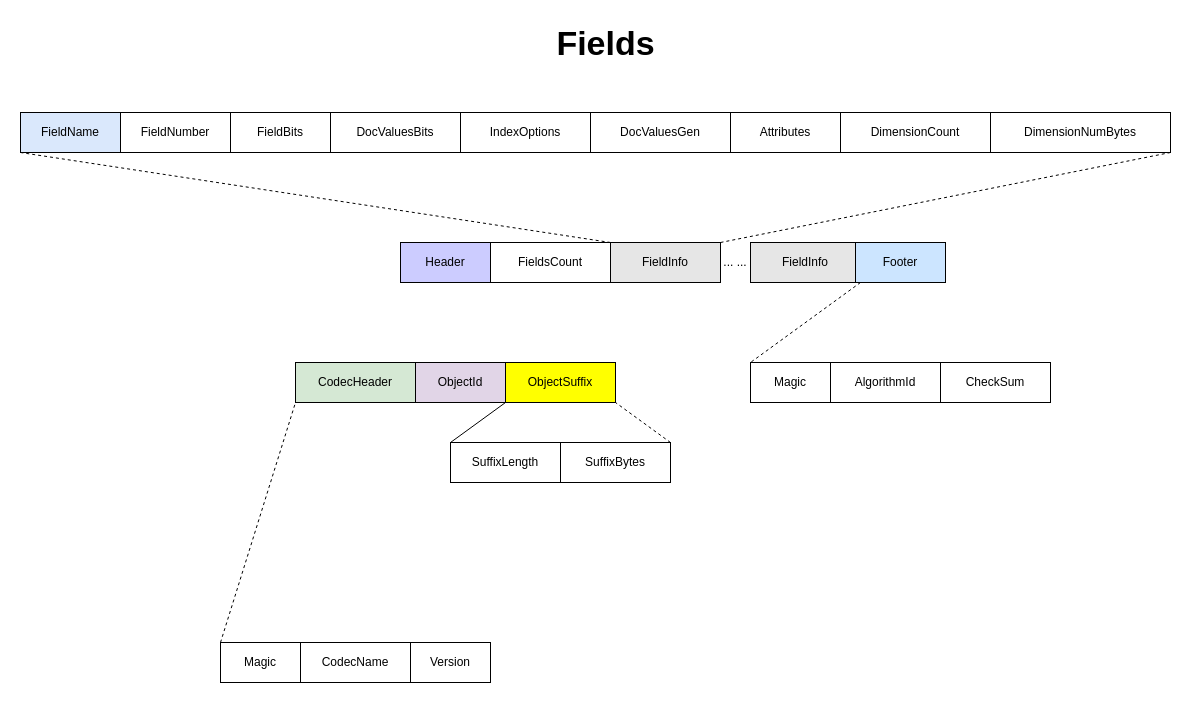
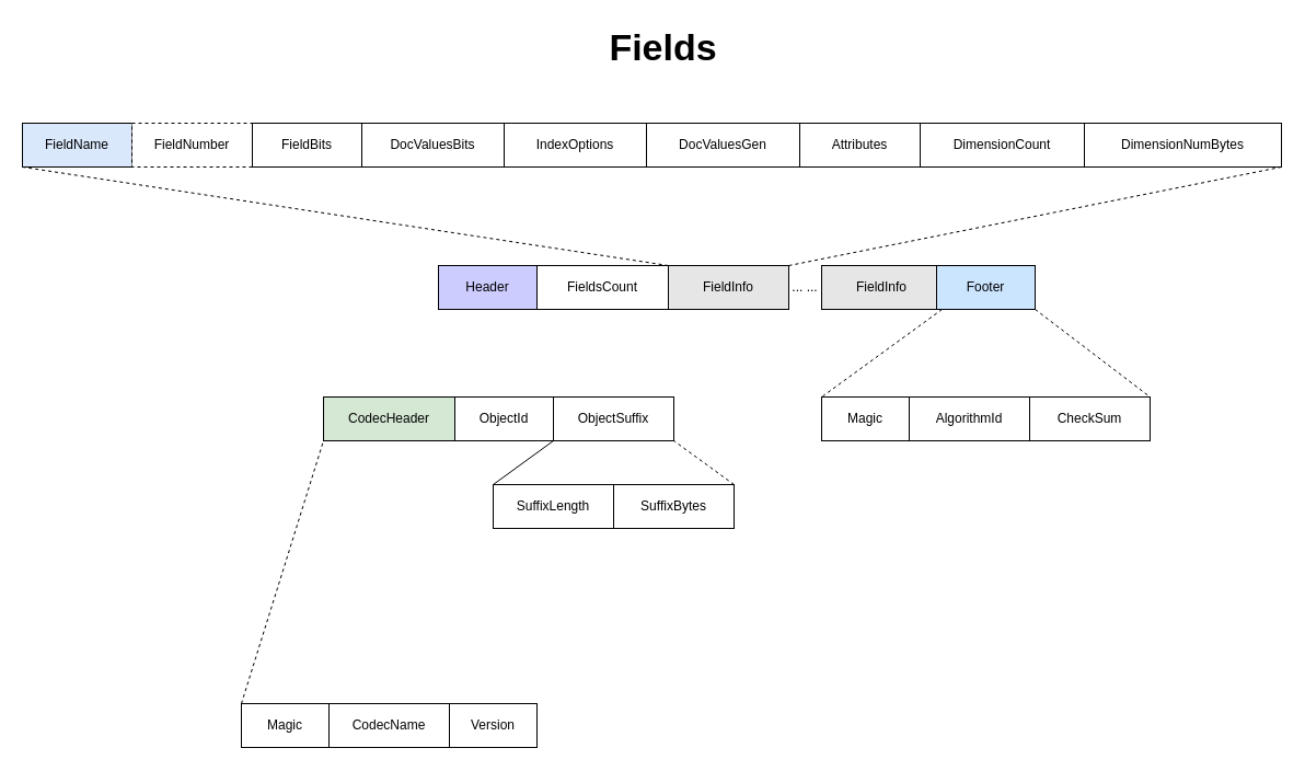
  <mxCell id="0" />
  <mxCell id="1" parent="0" />
  <mxCell id="2" value="" style="group" parent="1" vertex="1" connectable="0"><mxGeometry x="220" y="234" width="510" height="440" as="geometry" /></mxCell>
  <mxCell id="3" value="Header" style="rounded=0;whiteSpace=wrap;html=1;fillColor=#CCCCFF;fontColor=#000000;" parent="2" vertex="1"><mxGeometry x="180" width="90" height="40" as="geometry" /></mxCell>
- <mxCell id="4" value="ObjectId" style="rounded=0;whiteSpace=wrap;html=1;fillColor=#e1d5e7;" parent="2" vertex="1"><mxGeometry x="195" y="120" width="90" height="40" as="geometry" /></mxCell>
+ <mxCell id="4" value="ObjectId" style="rounded=0;whiteSpace=wrap;html=1;" parent="2" vertex="1"><mxGeometry x="195" y="120" width="90" height="40" as="geometry" /></mxCell>
  <mxCell id="5" value="" style="group" parent="2" vertex="1" connectable="0"><mxGeometry x="230" y="120" width="220" height="120" as="geometry" /></mxCell>
- <mxCell id="6" value="ObjectSuffix" style="rounded=0;whiteSpace=wrap;html=1;fillColor=#FFFF00;fontColor=#000000;" parent="5" vertex="1"><mxGeometry x="55" width="110" height="40" as="geometry" /></mxCell>
+ <mxCell id="6" value="ObjectSuffix" style="rounded=0;whiteSpace=wrap;html=1;fillColor=#ffffff;fontColor=#000000;" parent="5" vertex="1"><mxGeometry x="55" width="110" height="40" as="geometry" /></mxCell>
  <mxCell id="7" value="SuffixLength" style="rounded=0;whiteSpace=wrap;html=1;" parent="5" vertex="1"><mxGeometry y="80" width="110" height="40" as="geometry" /></mxCell>
  <mxCell id="8" value="SuffixBytes" style="rounded=0;whiteSpace=wrap;html=1;" parent="5" vertex="1"><mxGeometry x="110" y="80" width="110" height="40" as="geometry" /></mxCell>
  <mxCell id="9" value="" style="endArrow=none;dashed=0;html=1;entryX=0;entryY=1;entryDx=0;entryDy=0;exitX=0;exitY=0;exitDx=0;exitDy=0;" parent="5" source="7" target="6" edge="1"><mxGeometry width="50" height="50" relative="1" as="geometry"><mxPoint x="110" y="190" as="sourcePoint" /><mxPoint x="160" y="140" as="targetPoint" /></mxGeometry></mxCell>
  <mxCell id="10" value="" style="endArrow=none;dashed=1;html=1;entryX=1;entryY=1;entryDx=0;entryDy=0;exitX=1;exitY=0;exitDx=0;exitDy=0;" parent="5" source="8" target="6" edge="1"><mxGeometry width="50" height="50" relative="1" as="geometry"><mxPoint x="100" y="160" as="sourcePoint" /><mxPoint x="65" y="50" as="targetPoint" /></mxGeometry></mxCell>
  <mxCell id="11" value="" style="group" parent="2" vertex="1" connectable="0"><mxGeometry y="120" width="270" height="320" as="geometry" /></mxCell>
  <mxCell id="12" value="CodecHeader" style="rounded=0;whiteSpace=wrap;html=1;fillColor=#d5e8d4;strokeColor=#000000;" parent="11" vertex="1"><mxGeometry x="75" width="120" height="40" as="geometry" /></mxCell>
  <mxCell id="13" value="Magic" style="rounded=0;whiteSpace=wrap;html=1;" parent="11" vertex="1"><mxGeometry y="280" width="80" height="40" as="geometry" /></mxCell>
  <mxCell id="14" value="CodecName" style="rounded=0;whiteSpace=wrap;html=1;" parent="11" vertex="1"><mxGeometry x="80" y="280" width="110" height="40" as="geometry" /></mxCell>
  <mxCell id="15" value="Version" style="rounded=0;whiteSpace=wrap;html=1;" parent="11" vertex="1"><mxGeometry x="190" y="280" width="80" height="40" as="geometry" /></mxCell>
  <mxCell id="16" value="" style="endArrow=none;dashed=1;html=1;entryX=0;entryY=1;entryDx=0;entryDy=0;exitX=0;exitY=0;exitDx=0;exitDy=0;" parent="11" source="13" target="12" edge="1"><mxGeometry width="50" height="50" relative="1" as="geometry"><mxPoint x="170" y="190" as="sourcePoint" /><mxPoint x="220" y="140" as="targetPoint" /></mxGeometry></mxCell>
  <mxCell id="17" value="FieldsCount" style="rounded=0;whiteSpace=wrap;html=1;" parent="2" vertex="1"><mxGeometry x="270" width="120" height="40" as="geometry" /></mxCell>
  <mxCell id="18" value="FieldInfo" style="rounded=0;whiteSpace=wrap;html=1;fillColor=#E6E6E6;" parent="2" vertex="1"><mxGeometry x="390" width="110" height="40" as="geometry" /></mxCell>
  <mxCell id="19" value="FieldInfo" style="rounded=0;whiteSpace=wrap;html=1;fillColor=#E6E6E6;" parent="1" vertex="1"><mxGeometry x="750" y="234" width="110" height="40" as="geometry" /></mxCell>
  <mxCell id="20" value="... ..." style="text;html=1;strokeColor=none;fillColor=none;align=center;verticalAlign=middle;whiteSpace=wrap;rounded=0;" parent="1" vertex="1"><mxGeometry x="720" y="246.5" width="30" height="15" as="geometry" /></mxCell>
  <mxCell id="21" value="" style="endArrow=none;dashed=1;html=1;exitX=1;exitY=1;exitDx=0;exitDy=0;entryX=0;entryY=0;entryDx=0;entryDy=0;" parent="1" source="19" target="22" edge="1"><mxGeometry width="50" height="50" relative="1" as="geometry"><mxPoint x="875" y="184" as="sourcePoint" /><mxPoint x="925" y="134" as="targetPoint" /></mxGeometry></mxCell>
  <mxCell id="22" value="Magic" style="rounded=0;whiteSpace=wrap;html=1;" parent="1" vertex="1"><mxGeometry x="750" y="354" width="80" height="40" as="geometry" /></mxCell>
  <mxCell id="23" value="AlgorithmId" style="rounded=0;whiteSpace=wrap;html=1;" parent="1" vertex="1"><mxGeometry x="830" y="354" width="110" height="40" as="geometry" /></mxCell>
  <mxCell id="24" value="CheckSum" style="rounded=0;whiteSpace=wrap;html=1;" parent="1" vertex="1"><mxGeometry x="940" y="354" width="110" height="40" as="geometry" /></mxCell>
+ <mxCell id="25" value="" style="endArrow=none;dashed=1;html=1;exitX=1;exitY=1;exitDx=0;exitDy=0;entryX=1;entryY=0;entryDx=0;entryDy=0;" parent="1" source="26" target="24" edge="1"><mxGeometry width="50" height="50" relative="1" as="geometry"><mxPoint x="865" y="244" as="sourcePoint" /><mxPoint x="760" y="164" as="targetPoint" /></mxGeometry></mxCell>
  <mxCell id="26" value="Footer" style="rounded=0;whiteSpace=wrap;html=1;fillColor=#CCE5FF;" parent="1" vertex="1"><mxGeometry x="855" y="234" width="90" height="40" as="geometry" /></mxCell>
  <mxCell id="27" value="FieldName" style="rounded=0;whiteSpace=wrap;html=1;fillColor=#dae8fc;" parent="1" vertex="1"><mxGeometry x="20" y="104" width="100" height="40" as="geometry" /></mxCell>
- <mxCell id="28" value="FieldNumber" style="rounded=0;whiteSpace=wrap;html=1;" parent="1" vertex="1"><mxGeometry x="120" y="104" width="110" height="40" as="geometry" /></mxCell>
+ <mxCell id="28" value="FieldNumber" style="rounded=0;whiteSpace=wrap;html=1;dashed=1;" parent="1" vertex="1"><mxGeometry x="120" y="104" width="110" height="40" as="geometry" /></mxCell>
  <mxCell id="29" value="FieldBits" style="rounded=0;whiteSpace=wrap;html=1;" parent="1" vertex="1"><mxGeometry x="230" y="104" width="100" height="40" as="geometry" /></mxCell>
  <mxCell id="30" value="DocValuesBits" style="rounded=0;whiteSpace=wrap;html=1;" parent="1" vertex="1"><mxGeometry x="330" y="104" width="130" height="40" as="geometry" /></mxCell>
  <mxCell id="31" value="DocValuesGen" style="rounded=0;whiteSpace=wrap;html=1;" parent="1" vertex="1"><mxGeometry x="590" y="104" width="140" height="40" as="geometry" /></mxCell>
  <mxCell id="32" value="Attributes" style="rounded=0;whiteSpace=wrap;html=1;" parent="1" vertex="1"><mxGeometry x="730" y="104" width="110" height="40" as="geometry" /></mxCell>
  <mxCell id="33" value="DimensionCount" style="rounded=0;whiteSpace=wrap;html=1;" parent="1" vertex="1"><mxGeometry x="840" y="104" width="150" height="40" as="geometry" /></mxCell>
  <mxCell id="34" value="DimensionNumBytes" style="rounded=0;whiteSpace=wrap;html=1;" parent="1" vertex="1"><mxGeometry x="990" y="104" width="180" height="40" as="geometry" /></mxCell>
  <mxCell id="35" value="IndexOptions" style="rounded=0;whiteSpace=wrap;html=1;" parent="1" vertex="1"><mxGeometry x="460" y="104" width="130" height="40" as="geometry" /></mxCell>
  <mxCell id="36" value="" style="endArrow=none;dashed=1;html=1;entryX=0;entryY=1;entryDx=0;entryDy=0;exitX=0;exitY=0;exitDx=0;exitDy=0;" parent="1" source="18" target="27" edge="1"><mxGeometry width="50" height="50" relative="1" as="geometry"><mxPoint x="520" y="344" as="sourcePoint" /><mxPoint x="570" y="294" as="targetPoint" /></mxGeometry></mxCell>
  <mxCell id="37" value="" style="endArrow=none;dashed=1;html=1;exitX=1;exitY=0;exitDx=0;exitDy=0;entryX=1;entryY=1;entryDx=0;entryDy=0;" parent="1" source="18" target="34" edge="1"><mxGeometry width="50" height="50" relative="1" as="geometry"><mxPoint x="520" y="344" as="sourcePoint" /><mxPoint x="570" y="294" as="targetPoint" /></mxGeometry></mxCell>
  <mxCell id="38" value="&lt;h1 style=&quot;font-size: 34px&quot;&gt;&lt;b style=&quot;font-size: 34px&quot;&gt;Fields&lt;/b&gt;&lt;/h1&gt;" style="text;html=1;strokeColor=none;fillColor=none;align=center;verticalAlign=middle;whiteSpace=wrap;rounded=0;fontSize=34;" vertex="1" parent="1"><mxGeometry x="463" y="20" width="285" height="30" as="geometry" /></mxCell>
